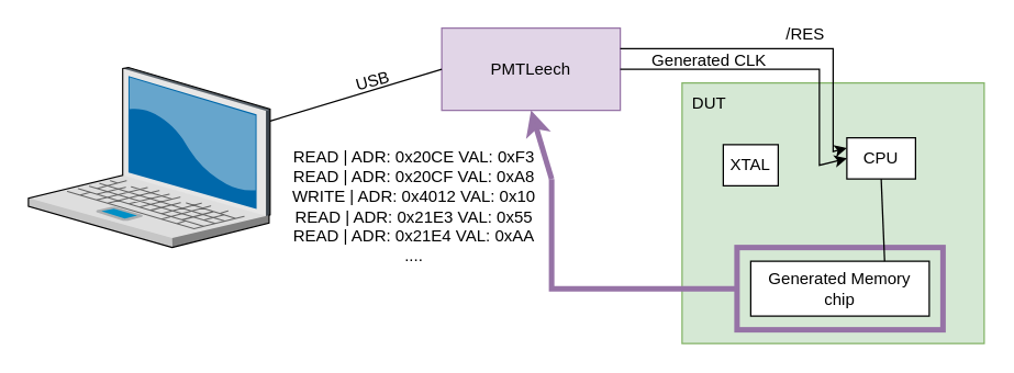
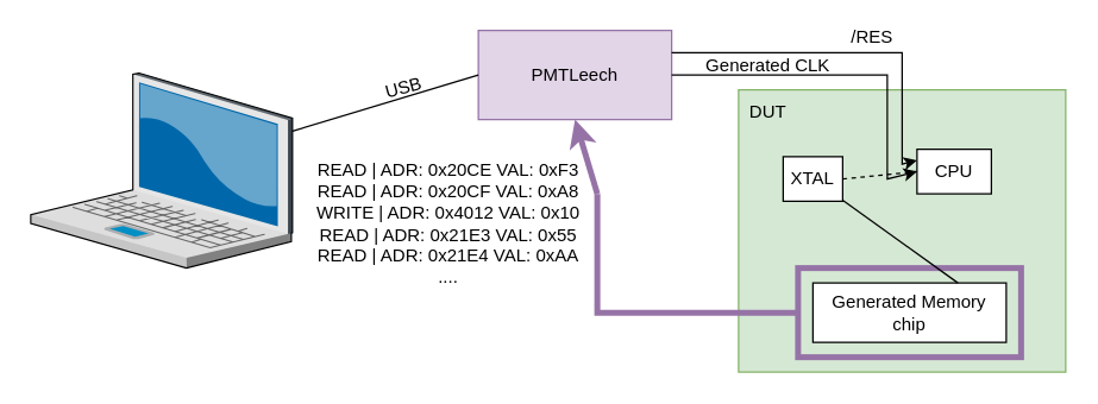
  <mxCell id="0" />
  <mxCell id="1" parent="0" />
  <mxCell id="2" value="PMTLeech" style="rounded=0;whiteSpace=wrap;html=1;fillColor=#e1d5e7;strokeColor=#9673a6;" parent="1" vertex="1"><mxGeometry x="321" y="20" width="130" height="60" as="geometry" /></mxCell>
  <mxCell id="3" value="" style="verticalLabelPosition=bottom;sketch=0;aspect=fixed;html=1;verticalAlign=top;strokeColor=none;align=center;outlineConnect=0;shape=mxgraph.citrix.laptop_2;" parent="1" vertex="1"><mxGeometry x="20" y="48.76" width="176" height="131.24" as="geometry" /></mxCell>
  <mxCell id="4" value="" style="rounded=0;whiteSpace=wrap;html=1;fillColor=#d5e8d4;strokeColor=#82b366;" parent="1" vertex="1"><mxGeometry x="496" y="60" width="220" height="190" as="geometry" /></mxCell>
  <mxCell id="5" value="CPU" style="rounded=0;whiteSpace=wrap;html=1;" parent="1" vertex="1"><mxGeometry x="616" y="100" width="50" height="30" as="geometry" /></mxCell>
  <mxCell id="6" value="Generated Memory chip" style="rounded=0;whiteSpace=wrap;html=1;" parent="1" vertex="1"><mxGeometry x="546" y="190" width="130" height="40" as="geometry" /></mxCell>
  <mxCell id="7" value="" style="rounded=0;whiteSpace=wrap;html=1;fillColor=none;strokeColor=#9673a6;strokeWidth=4;" parent="1" vertex="1"><mxGeometry x="536" y="180" width="150" height="60" as="geometry" /></mxCell>
- <mxCell id="8" value="" style="endArrow=none;html=1;rounded=0;entryX=0.5;entryY=1;entryDx=0;entryDy=0;exitX=0.75;exitY=0;exitDx=0;exitDy=0;" parent="1" source="6" target="5" edge="1"><mxGeometry width="50" height="50" relative="1" as="geometry"><mxPoint x="356" y="180" as="sourcePoint" /><mxPoint x="406" y="130" as="targetPoint" /></mxGeometry></mxCell>
+ <mxCell id="8" value="" style="endArrow=none;html=1;rounded=0;exitX=0.75;exitY=0;exitDx=0;exitDy=0;" parent="1" source="6" target="9" edge="1"><mxGeometry width="50" height="50" relative="1" as="geometry"><mxPoint x="356" y="180" as="sourcePoint" /><mxPoint x="406" y="130" as="targetPoint" /></mxGeometry></mxCell>
  <mxCell id="9" value="XTAL" style="rounded=0;whiteSpace=wrap;html=1;" parent="1" vertex="1"><mxGeometry x="526" y="105" width="40" height="30" as="geometry" /></mxCell>
  <mxCell id="10" value="" style="endArrow=none;html=1;rounded=0;strokeColor=#9673A6;strokeWidth=4;" parent="1" edge="1"><mxGeometry width="50" height="50" relative="1" as="geometry"><mxPoint x="401" y="130" as="sourcePoint" /><mxPoint x="536" y="210" as="targetPoint" /><Array as="points"><mxPoint x="401" y="210" /></Array></mxGeometry></mxCell>
+ <mxCell id="11" value="" style="endArrow=none;dashed=1;html=1;rounded=0;entryX=0;entryY=0.5;entryDx=0;entryDy=0;exitX=1;exitY=0.5;exitDx=0;exitDy=0;" parent="1" source="9" target="5" edge="1"><mxGeometry width="50" height="50" relative="1" as="geometry"><mxPoint x="356" y="180" as="sourcePoint" /><mxPoint x="406" y="130" as="targetPoint" /></mxGeometry></mxCell>
  <mxCell id="12" value="" style="endArrow=classic;html=1;rounded=0;entryX=0;entryY=0.5;entryDx=0;entryDy=0;exitX=1;exitY=0.5;exitDx=0;exitDy=0;" parent="1" source="2" target="5" edge="1"><mxGeometry width="50" height="50" relative="1" as="geometry"><mxPoint x="356" y="180" as="sourcePoint" /><mxPoint x="406" y="130" as="targetPoint" /><Array as="points"><mxPoint x="596" y="50" /><mxPoint x="596" y="120" /></Array></mxGeometry></mxCell>
  <mxCell id="13" value="DUT" style="text;html=1;align=center;verticalAlign=middle;whiteSpace=wrap;rounded=0;" parent="1" vertex="1"><mxGeometry x="486" y="60" width="60" height="30" as="geometry" /></mxCell>
  <mxCell id="14" value="" style="endArrow=none;html=1;rounded=0;entryX=0;entryY=0.5;entryDx=0;entryDy=0;" parent="1" source="3" target="2" edge="1"><mxGeometry width="50" height="50" relative="1" as="geometry"><mxPoint x="356" y="180" as="sourcePoint" /><mxPoint x="406" y="130" as="targetPoint" /></mxGeometry></mxCell>
  <mxCell id="15" value="USB" style="text;html=1;align=center;verticalAlign=middle;whiteSpace=wrap;rounded=0;rotation=-15;" parent="1" vertex="1"><mxGeometry x="246" y="48.76" width="50" height="20" as="geometry" /></mxCell>
  <mxCell id="16" value="Generated CLK" style="text;html=1;align=center;verticalAlign=middle;whiteSpace=wrap;rounded=0;rotation=0;" parent="1" vertex="1"><mxGeometry x="471" y="40" width="90" height="8.76" as="geometry" /></mxCell>
  <mxCell id="17" value="" style="endArrow=classic;html=1;rounded=0;entryX=0.5;entryY=1;entryDx=0;entryDy=0;strokeWidth=4;fillColor=#e1d5e7;strokeColor=#9673a6;" parent="1" target="2" edge="1"><mxGeometry width="50" height="50" relative="1" as="geometry"><mxPoint x="401" y="130" as="sourcePoint" /><mxPoint x="406" y="120" as="targetPoint" /></mxGeometry></mxCell>
  <mxCell id="18" value="READ | ADR: 0x20CE&amp;nbsp;&lt;span style=&quot;background-color: transparent; color: light-dark(rgb(0, 0, 0), rgb(255, 255, 255));&quot;&gt;VAL: 0xF3&lt;/span&gt;&lt;div&gt;READ | ADR: 0x20CF&amp;nbsp;&lt;span style=&quot;color: light-dark(rgb(0, 0, 0), rgb(255, 255, 255)); background-color: transparent;&quot;&gt;VAL: 0xA8&lt;/span&gt;&lt;/div&gt;&lt;div&gt;WRITE | ADR: 0x4012&amp;nbsp;&lt;span style=&quot;color: light-dark(rgb(0, 0, 0), rgb(255, 255, 255)); background-color: transparent;&quot;&gt;VAL: 0x10&lt;/span&gt;&lt;/div&gt;&lt;div&gt;READ | ADR: 0x21E3&amp;nbsp;&lt;span style=&quot;color: light-dark(rgb(0, 0, 0), rgb(255, 255, 255)); background-color: transparent;&quot;&gt;VAL: 0x55&lt;/span&gt;&lt;/div&gt;&lt;div&gt;READ | ADR: 0x21E4&amp;nbsp;&lt;span style=&quot;color: light-dark(rgb(0, 0, 0), rgb(255, 255, 255)); background-color: transparent;&quot;&gt;VAL: 0xAA&lt;/span&gt;&lt;/div&gt;&lt;div&gt;&lt;span style=&quot;color: light-dark(rgb(0, 0, 0), rgb(255, 255, 255)); background-color: transparent;&quot;&gt;....&lt;/span&gt;&lt;/div&gt;" style="text;html=1;align=center;verticalAlign=middle;whiteSpace=wrap;rounded=0;" parent="1" vertex="1"><mxGeometry x="206" y="100" width="190" height="100" as="geometry" /></mxCell>
  <mxCell id="19" value="" style="endArrow=classic;html=1;rounded=0;entryX=0;entryY=0.25;entryDx=0;entryDy=0;exitX=1;exitY=0.25;exitDx=0;exitDy=0;" edge="1" parent="1" source="2" target="5"><mxGeometry width="50" height="50" relative="1" as="geometry"><mxPoint x="356" y="180" as="sourcePoint" /><mxPoint x="406" y="130" as="targetPoint" /><Array as="points"><mxPoint x="606" y="35" /><mxPoint x="606" y="110" /></Array></mxGeometry></mxCell>
  <mxCell id="20" value="/RES" style="text;html=1;align=center;verticalAlign=middle;whiteSpace=wrap;rounded=0;rotation=0;" vertex="1" parent="1"><mxGeometry x="566" y="20" width="40" height="10" as="geometry" /></mxCell>
